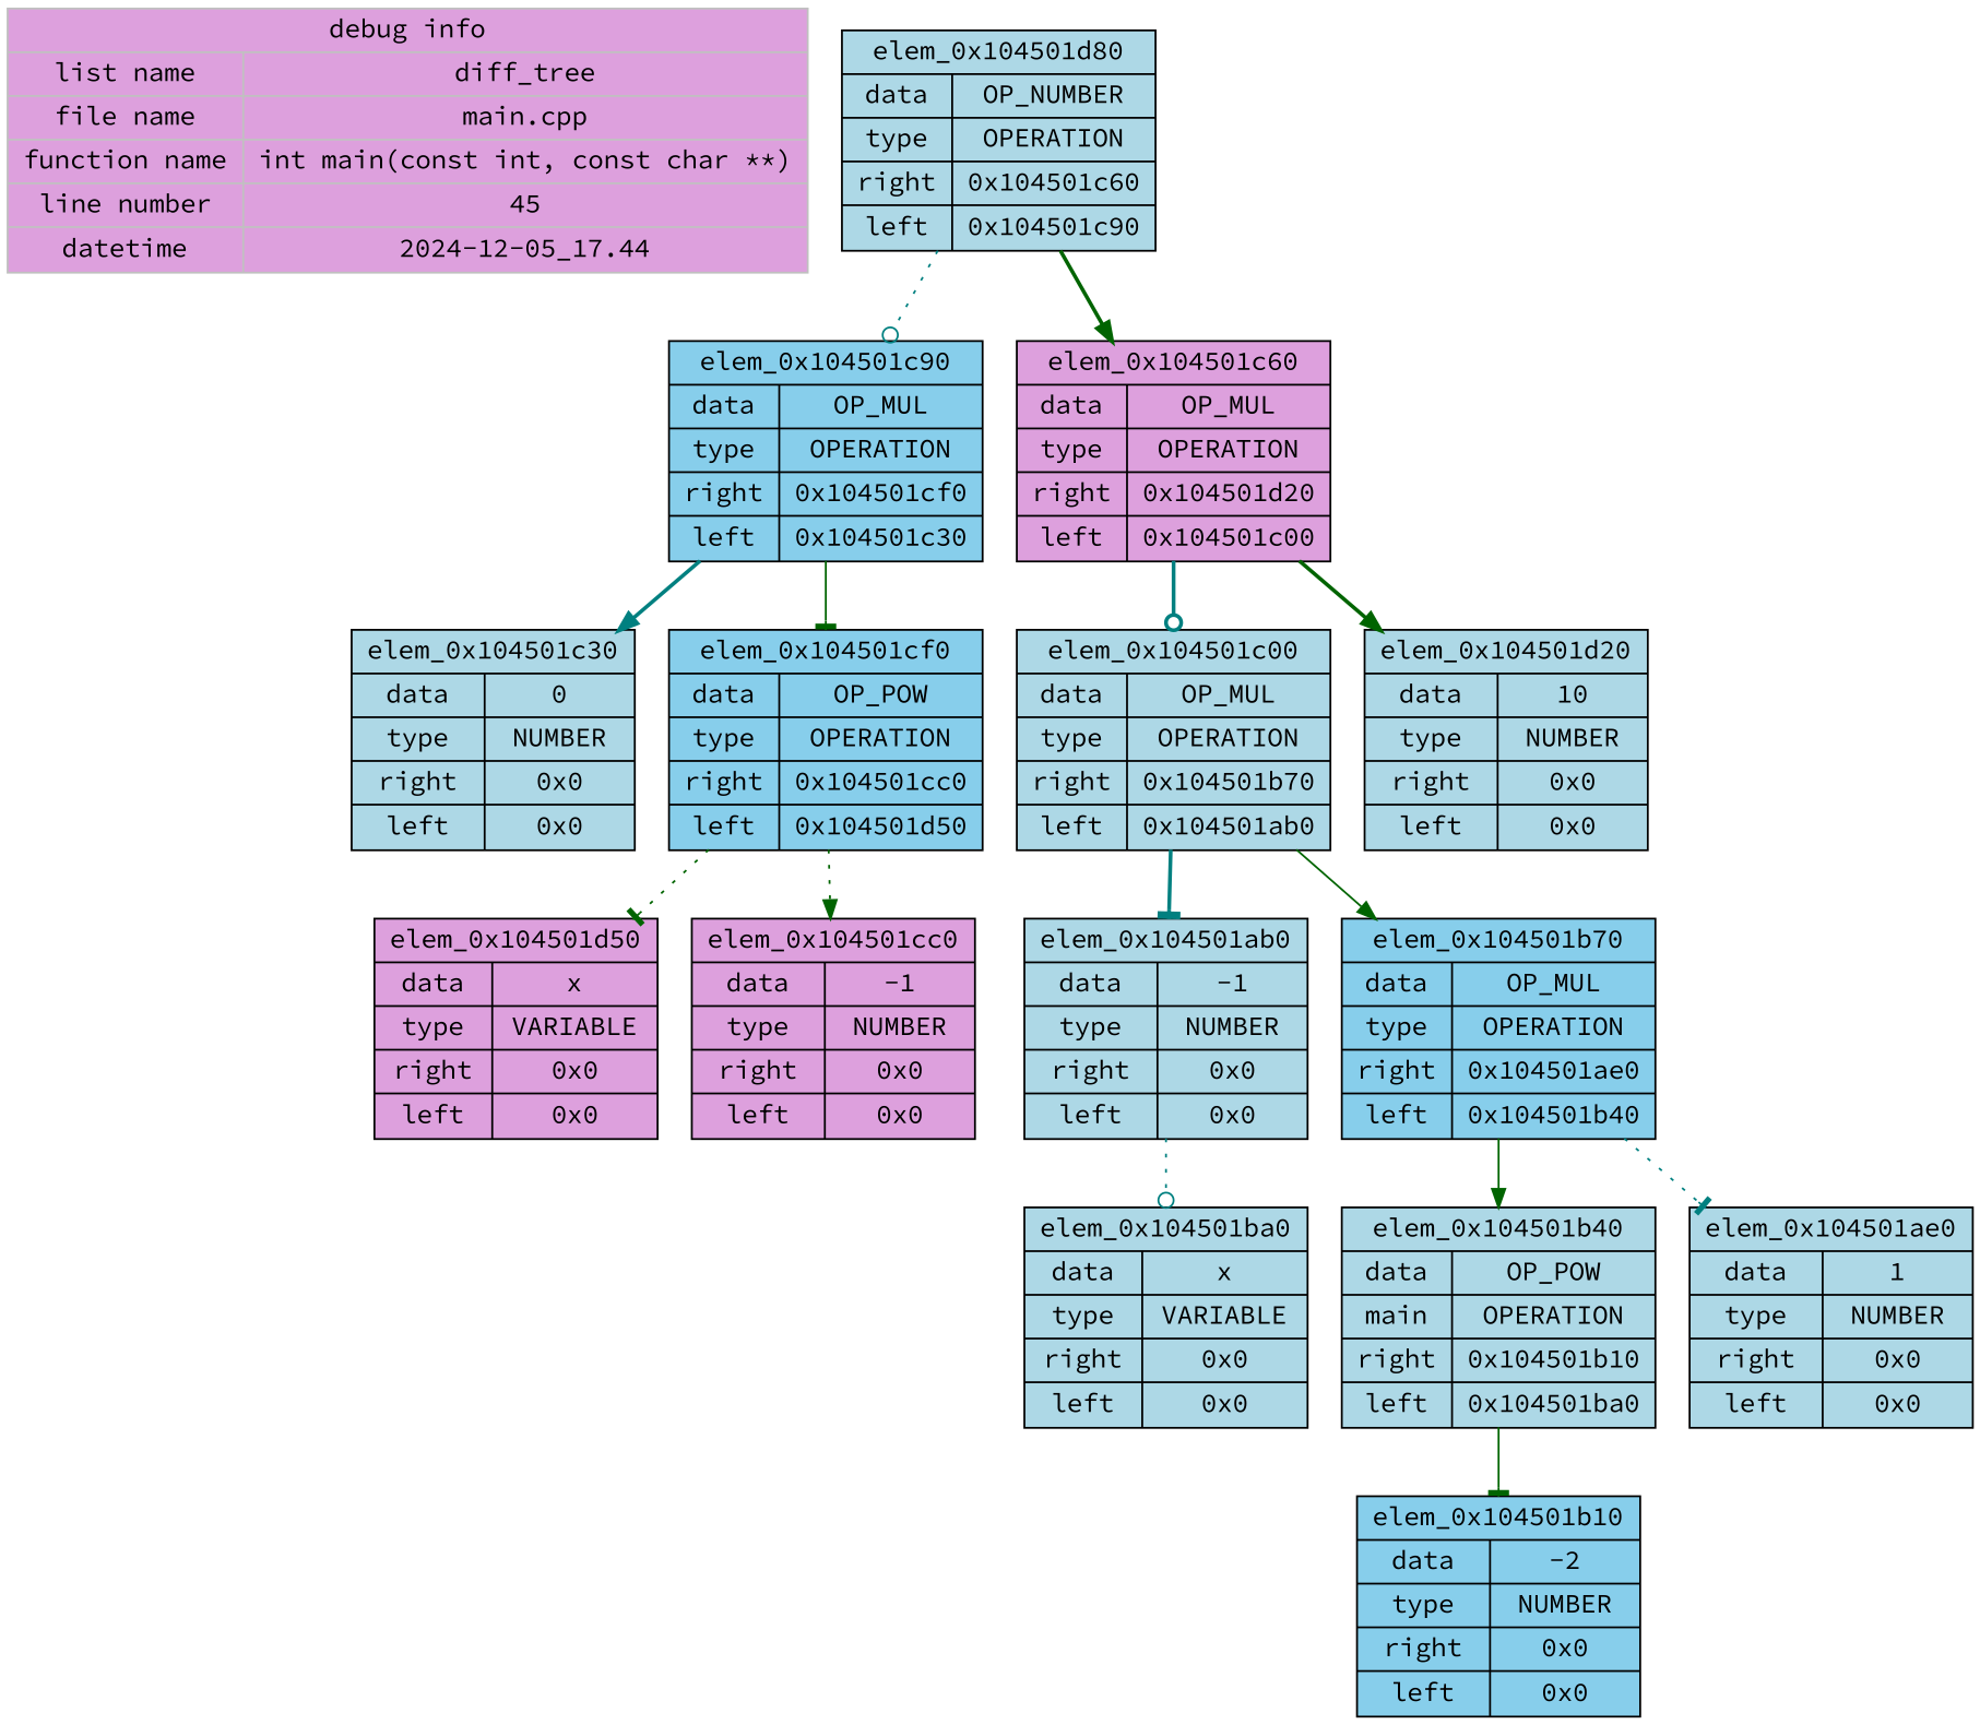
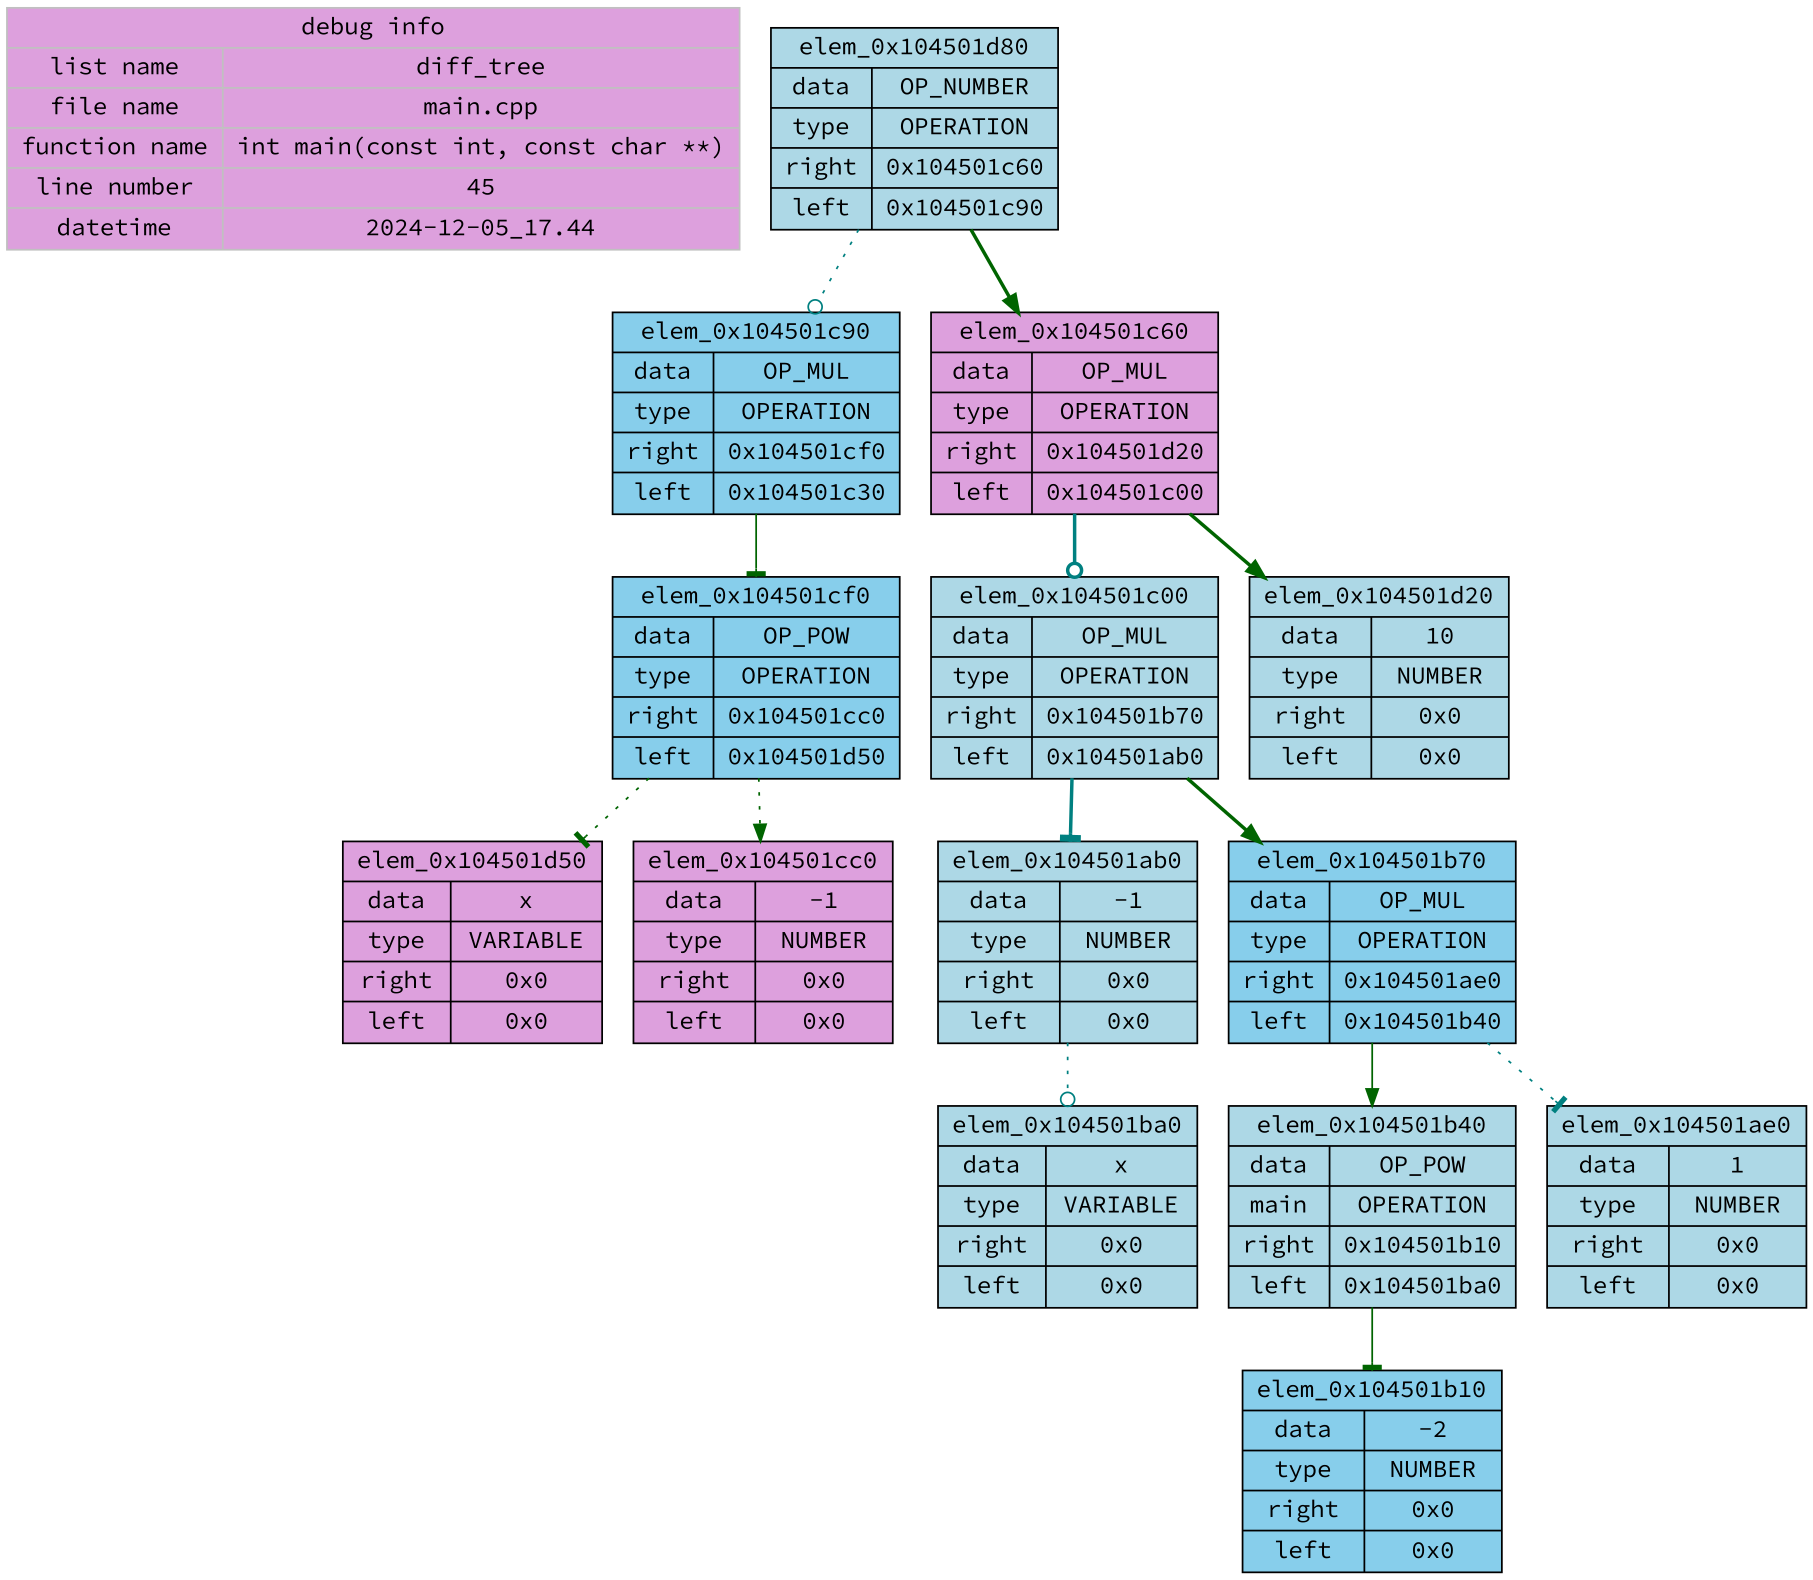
  digraph {
    fontname="Source Code Pro"
    node [color=black fillcolor=lightblue fontname="Source Code Pro" shape=record style=filled]
    edge [arrowhead=normal color=darkgreen fontname="Source Code Pro" style=dotted]
    n1 [color=grey fillcolor=plum label="{debug info | { {list name | file name | function name | line number | datetime} | {diff_tree | main.cpp | int main(const int, const char **) | 45 | 2024-12-05_17.44} }}"]
    n2 [label="{elem_0x104501d80  | { {data | type | right | left} | {OP_NUMBER | OPERATION | 0x104501c60 | 0x104501c90} } }"]
    n3 [fillcolor=skyblue label="{elem_0x104501c90  | { {data | type | right | left} | {OP_MUL | OPERATION | 0x104501cf0 | 0x104501c30} } }"]
    n4 [fillcolor=plum label="{elem_0x104501c60  | { {data | type | right | left} | {OP_MUL | OPERATION | 0x104501d20 | 0x104501c00} } }"]
-   n5 [label="{elem_0x104501c30  | { {data | type | right | left} | {0 | NUMBER | 0x0 | 0x0} } }"]
    n6 [fillcolor=skyblue label="{elem_0x104501cf0  | { {data | type | right | left} | {OP_POW | OPERATION | 0x104501cc0 | 0x104501d50} } }"]
    n7 [label="{elem_0x104501c00  | { {data | type | right | left} | {OP_MUL | OPERATION | 0x104501b70 | 0x104501ab0} } }"]
    n8 [label="{elem_0x104501d20  | { {data | type | right | left} | {10 | NUMBER | 0x0 | 0x0} } }"]
    n9 [fillcolor=plum label="{elem_0x104501d50  | { {data | type | right | left} | {x | VARIABLE | 0x0 | 0x0} } }"]
    n10 [fillcolor=plum label="{elem_0x104501cc0  | { {data | type | right | left} | {-1 | NUMBER | 0x0 | 0x0} } }"]
    n11 [label="{elem_0x104501ab0  | { {data | type | right | left} | {-1 | NUMBER | 0x0 | 0x0} } }"]
    n12 [fillcolor=skyblue label="{elem_0x104501b70  | { {data | type | right | left} | {OP_MUL | OPERATION | 0x104501ae0 | 0x104501b40} } }"]
    n13 [label="{elem_0x104501ba0  | { {data | type | right | left} | {x | VARIABLE | 0x0 | 0x0} } }"]
    n14 [label="{elem_0x104501b40  | { {data | main | right | left} | {OP_POW | OPERATION | 0x104501b10 | 0x104501ba0} } }"]
    n15 [label="{elem_0x104501ae0  | { {data | type | right | left} | {1 | NUMBER | 0x0 | 0x0} } }"]
    n16 [fillcolor=skyblue label="{elem_0x104501b10  | { {data | type | right | left} | {-2 | NUMBER | 0x0 | 0x0} } }"]
    n2 -> n3 [arrowhead=odot color=teal]
    n2 -> n4 [style=bold]
-   n3 -> n5 [color=teal style=bold]
    n3 -> n6 [arrowhead=tee style=solid]
    n4 -> n7 [arrowhead=odot color=teal style=bold]
    n4 -> n8 [style=bold]
    n6 -> n9 [arrowhead=tee]
    n6 -> n10
    n7 -> n11 [arrowhead=tee color=teal style=bold]
-   n7 -> n12 [style=solid]
+   n7 -> n12 [style=bold]
    n11 -> n13 [arrowhead=odot color=teal]
    n12 -> n14 [style=solid]
    n12 -> n15 [arrowhead=tee color=teal]
    n14 -> n16 [arrowhead=tee style=solid]
  }
